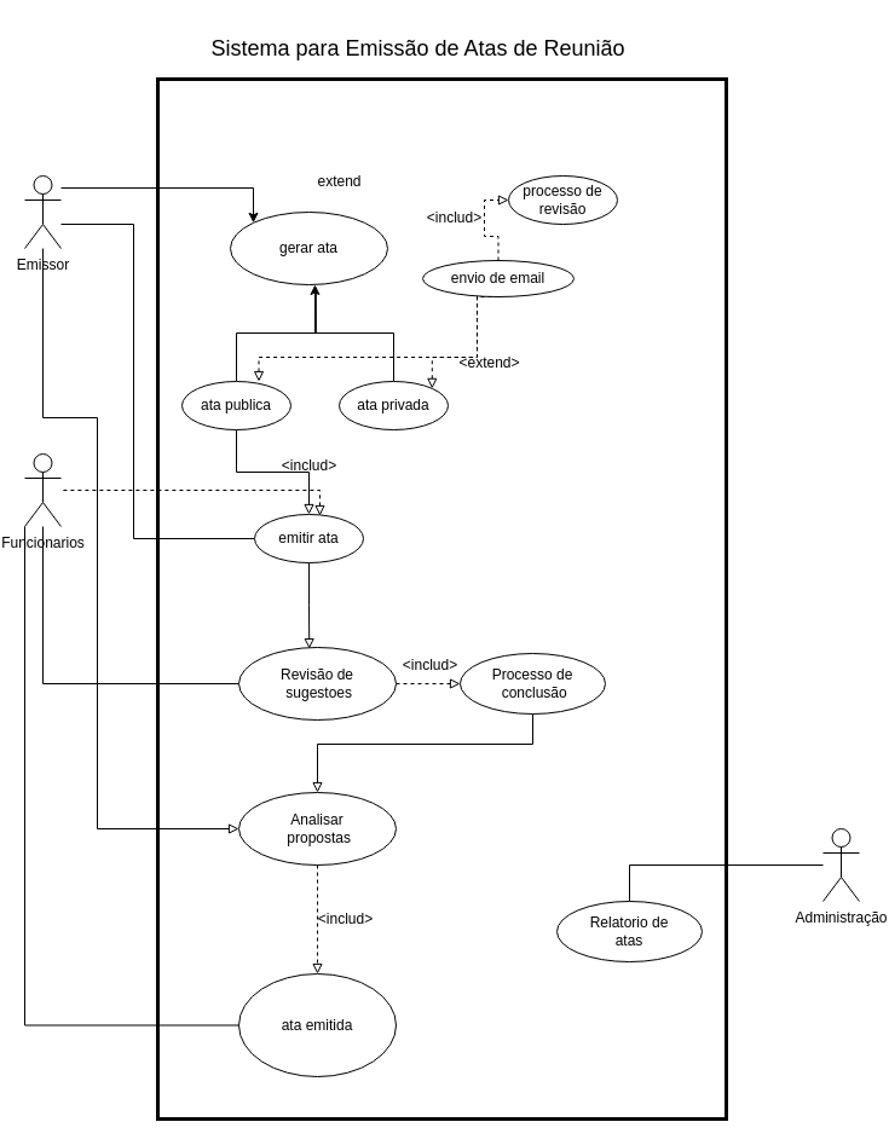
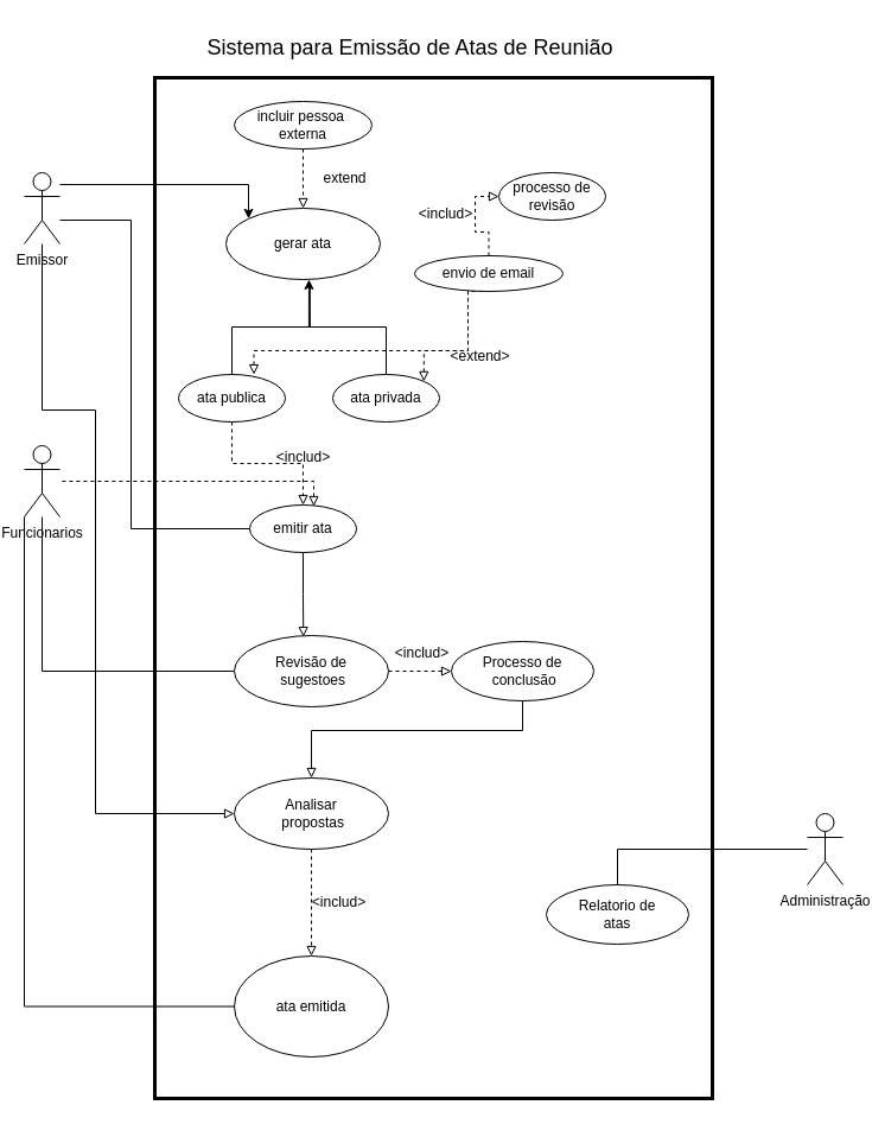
  <mxCell id="0" />
  <mxCell id="1" parent="0" />
  <mxCell id="2" style="edgeStyle=orthogonalEdgeStyle;rounded=0;orthogonalLoop=1;jettySize=auto;html=1;entryX=0;entryY=0.5;entryDx=0;entryDy=0;startArrow=none;startFill=0;endArrow=none;endFill=0;" edge="1" parent="1" source="4" target="32"><mxGeometry relative="1" as="geometry"><Array as="points"><mxPoint x="35" y="565" /></Array></mxGeometry></mxCell>
  <mxCell id="3" style="edgeStyle=orthogonalEdgeStyle;rounded=0;orthogonalLoop=1;jettySize=auto;html=1;startArrow=none;startFill=0;endArrow=none;endFill=0;entryX=0;entryY=0.5;entryDx=0;entryDy=0;exitX=0;exitY=1;exitDx=0;exitDy=0;exitPerimeter=0;" edge="1" parent="1" source="4" target="38"><mxGeometry relative="1" as="geometry"><mxPoint x="20" y="575" as="targetPoint" /></mxGeometry></mxCell>
  <mxCell id="4" value="Funcionarios" style="shape=umlActor;verticalLabelPosition=bottom;verticalAlign=top;html=1;outlineConnect=0;" vertex="1" parent="1"><mxGeometry x="20" y="375" width="30" height="60" as="geometry" /></mxCell>
  <mxCell id="5" style="edgeStyle=orthogonalEdgeStyle;rounded=0;orthogonalLoop=1;jettySize=auto;html=1;entryX=0;entryY=0;entryDx=0;entryDy=0;endArrow=classic;endFill=1;" edge="1" parent="1" source="8" target="9"><mxGeometry relative="1" as="geometry"><Array as="points"><mxPoint x="209" y="155" /></Array></mxGeometry></mxCell>
  <mxCell id="6" style="edgeStyle=orthogonalEdgeStyle;rounded=0;orthogonalLoop=1;jettySize=auto;html=1;entryX=0;entryY=0.5;entryDx=0;entryDy=0;startArrow=none;startFill=0;endArrow=none;endFill=0;" edge="1" parent="1" target="20"><mxGeometry relative="1" as="geometry"><mxPoint x="50" y="185" as="sourcePoint" /><Array as="points"><mxPoint x="110" y="185" /><mxPoint x="110" y="445" /></Array></mxGeometry></mxCell>
  <mxCell id="7" style="edgeStyle=orthogonalEdgeStyle;rounded=0;orthogonalLoop=1;jettySize=auto;html=1;entryX=0;entryY=0.5;entryDx=0;entryDy=0;startArrow=none;startFill=0;endArrow=block;endFill=0;" edge="1" parent="1" source="8" target="37"><mxGeometry relative="1" as="geometry"><Array as="points"><mxPoint x="35" y="345" /><mxPoint x="80" y="345" /><mxPoint x="80" y="685" /></Array></mxGeometry></mxCell>
  <mxCell id="8" value="Emissor" style="shape=umlActor;verticalLabelPosition=bottom;verticalAlign=top;html=1;outlineConnect=0;" vertex="1" parent="1"><mxGeometry x="20" y="145" width="30" height="60" as="geometry" /></mxCell>
  <mxCell id="9" value="gerar ata" style="ellipse;whiteSpace=wrap;html=1;" vertex="1" parent="1"><mxGeometry x="190" y="175" width="130" height="60" as="geometry" /></mxCell>
  <mxCell id="10" style="edgeStyle=orthogonalEdgeStyle;rounded=0;orthogonalLoop=1;jettySize=auto;html=1;entryX=0.545;entryY=1.045;entryDx=0;entryDy=0;entryPerimeter=0;endArrow=none;endFill=0;" edge="1" parent="1" source="12" target="9"><mxGeometry relative="1" as="geometry" /></mxCell>
- <mxCell id="11" style="edgeStyle=orthogonalEdgeStyle;rounded=0;orthogonalLoop=1;jettySize=auto;html=1;exitX=0.5;exitY=1;exitDx=0;exitDy=0;dashed=0;startArrow=none;startFill=0;endArrow=block;endFill=0;entryX=0.5;entryY=0;entryDx=0;entryDy=0;" edge="1" parent="1" source="12" target="20"><mxGeometry relative="1" as="geometry"><mxPoint x="260" y="425" as="targetPoint" /></mxGeometry></mxCell>
+ <mxCell id="11" style="edgeStyle=orthogonalEdgeStyle;rounded=0;orthogonalLoop=1;jettySize=auto;html=1;exitX=0.5;exitY=1;exitDx=0;exitDy=0;dashed=1;startArrow=none;startFill=0;endArrow=block;endFill=0;entryX=0.5;entryY=0;entryDx=0;entryDy=0;" edge="1" parent="1" source="12" target="20"><mxGeometry relative="1" as="geometry"><mxPoint x="260" y="425" as="targetPoint" /></mxGeometry></mxCell>
  <mxCell id="12" value="ata publica" style="ellipse;whiteSpace=wrap;html=1;" vertex="1" parent="1"><mxGeometry x="150" y="315" width="90" height="40" as="geometry" /></mxCell>
  <mxCell id="13" style="edgeStyle=orthogonalEdgeStyle;rounded=0;orthogonalLoop=1;jettySize=auto;html=1;entryX=0.538;entryY=1;entryDx=0;entryDy=0;entryPerimeter=0;endArrow=classic;endFill=1;" edge="1" parent="1" source="15" target="9"><mxGeometry relative="1" as="geometry" /></mxCell>
  <mxCell id="14" style="edgeStyle=orthogonalEdgeStyle;rounded=0;orthogonalLoop=1;jettySize=auto;html=1;dashed=1;startArrow=block;startFill=0;endArrow=none;endFill=0;entryX=0.5;entryY=1;entryDx=0;entryDy=0;exitX=1;exitY=0;exitDx=0;exitDy=0;" edge="1" parent="1" source="15" target="28"><mxGeometry relative="1" as="geometry"><mxPoint x="400" y="255" as="targetPoint" /><Array as="points"><mxPoint x="357" y="295" /><mxPoint x="394" y="295" /></Array></mxGeometry></mxCell>
  <mxCell id="15" value="ata privada" style="ellipse;whiteSpace=wrap;html=1;" vertex="1" parent="1"><mxGeometry x="280" y="315" width="90" height="40" as="geometry" /></mxCell>
  <mxCell id="16" style="edgeStyle=orthogonalEdgeStyle;rounded=0;orthogonalLoop=1;jettySize=auto;html=1;entryX=0.5;entryY=0;entryDx=0;entryDy=0;startArrow=none;startFill=0;endArrow=none;endFill=0;" edge="1" parent="1" source="17" target="40"><mxGeometry relative="1" as="geometry" /></mxCell>
  <mxCell id="17" value="Administração" style="shape=umlActor;verticalLabelPosition=bottom;verticalAlign=top;html=1;outlineConnect=0;" vertex="1" parent="1"><mxGeometry x="680" y="685" width="30" height="60" as="geometry" /></mxCell>
  <mxCell id="18" style="edgeStyle=orthogonalEdgeStyle;rounded=0;orthogonalLoop=1;jettySize=auto;html=1;dashed=1;startArrow=block;startFill=0;endArrow=none;endFill=0;exitX=0.6;exitY=0.025;exitDx=0;exitDy=0;exitPerimeter=0;" edge="1" parent="1" source="20" target="4"><mxGeometry relative="1" as="geometry" /></mxCell>
  <mxCell id="19" style="edgeStyle=orthogonalEdgeStyle;rounded=0;orthogonalLoop=1;jettySize=auto;html=1;entryX=0.448;entryY=0.018;entryDx=0;entryDy=0;entryPerimeter=0;startArrow=none;startFill=0;endArrow=block;endFill=0;" edge="1" parent="1" source="20" target="32"><mxGeometry relative="1" as="geometry" /></mxCell>
  <mxCell id="20" value="emitir ata" style="ellipse;whiteSpace=wrap;html=1;" vertex="1" parent="1"><mxGeometry x="210" y="425" width="90" height="40" as="geometry" /></mxCell>
  <mxCell id="21" value="&amp;lt;includ&amp;gt;" style="text;html=1;align=center;verticalAlign=middle;resizable=0;points=[];autosize=1;strokeColor=none;fillColor=none;" vertex="1" parent="1"><mxGeometry x="220" y="370" width="70" height="30" as="geometry" /></mxCell>
- <mxCell id="24" value="extend" style="text;html=1;align=center;verticalAlign=middle;resizable=0;points=[];autosize=1;strokeColor=none;fillColor=none;" vertex="1" parent="1"><mxGeometry x="250" y="135" width="60" height="30" as="geometry" /></mxCell>
+ <mxCell id="22" style="edgeStyle=orthogonalEdgeStyle;rounded=0;orthogonalLoop=1;jettySize=auto;html=1;exitX=0.5;exitY=1;exitDx=0;exitDy=0;entryX=0.5;entryY=0;entryDx=0;entryDy=0;startArrow=none;startFill=0;endArrow=block;endFill=0;dashed=1;" edge="1" parent="1" source="23" target="9"><mxGeometry relative="1" as="geometry" /></mxCell>
+ <mxCell id="23" value="incluir pessoa&amp;nbsp;&lt;br&gt;externa" style="ellipse;whiteSpace=wrap;html=1;" vertex="1" parent="1"><mxGeometry x="197" y="85" width="116" height="40" as="geometry" /></mxCell>
+ <mxCell id="24" value="extend" style="text;html=1;align=center;verticalAlign=middle;resizable=0;points=[];autosize=1;strokeColor=none;fillColor=none;" vertex="1" parent="1"><mxGeometry x="260" y="135" width="60" height="30" as="geometry" /></mxCell>
  <mxCell id="25" value="processo de revisão" style="ellipse;whiteSpace=wrap;html=1;" vertex="1" parent="1"><mxGeometry x="420" y="145" width="90" height="40" as="geometry" /></mxCell>
  <mxCell id="26" style="edgeStyle=orthogonalEdgeStyle;rounded=0;orthogonalLoop=1;jettySize=auto;html=1;entryX=0.706;entryY=0.001;entryDx=0;entryDy=0;dashed=1;startArrow=none;startFill=0;endArrow=block;endFill=0;entryPerimeter=0;" edge="1" parent="1" source="28" target="12"><mxGeometry relative="1" as="geometry"><Array as="points"><mxPoint x="394" y="295" /><mxPoint x="214" y="295" /></Array></mxGeometry></mxCell>
  <mxCell id="27" style="edgeStyle=orthogonalEdgeStyle;rounded=0;orthogonalLoop=1;jettySize=auto;html=1;entryX=0;entryY=0.5;entryDx=0;entryDy=0;dashed=1;startArrow=none;startFill=0;endArrow=block;endFill=0;" edge="1" parent="1" source="28" target="25"><mxGeometry relative="1" as="geometry" /></mxCell>
  <mxCell id="28" value="envio de email" style="ellipse;whiteSpace=wrap;html=1;" vertex="1" parent="1"><mxGeometry x="349" y="215" width="125" height="30" as="geometry" /></mxCell>
  <mxCell id="29" value="&amp;lt;extend&amp;gt;" style="text;html=1;align=center;verticalAlign=middle;resizable=0;points=[];autosize=1;strokeColor=none;fillColor=none;" vertex="1" parent="1"><mxGeometry x="369" y="285" width="70" height="30" as="geometry" /></mxCell>
  <mxCell id="30" value="&amp;lt;includ&amp;gt;" style="text;html=1;align=center;verticalAlign=middle;resizable=0;points=[];autosize=1;strokeColor=none;fillColor=none;" vertex="1" parent="1"><mxGeometry x="340" y="165" width="70" height="30" as="geometry" /></mxCell>
  <mxCell id="31" style="edgeStyle=orthogonalEdgeStyle;rounded=0;orthogonalLoop=1;jettySize=auto;html=1;entryX=0;entryY=0.5;entryDx=0;entryDy=0;startArrow=none;startFill=0;endArrow=block;endFill=0;dashed=1;" edge="1" parent="1" source="32" target="34"><mxGeometry relative="1" as="geometry" /></mxCell>
  <mxCell id="32" value="Revisão de&lt;br&gt;&amp;nbsp;sugestoes" style="ellipse;whiteSpace=wrap;html=1;" vertex="1" parent="1"><mxGeometry x="197" y="535" width="130" height="60" as="geometry" /></mxCell>
  <mxCell id="33" style="edgeStyle=orthogonalEdgeStyle;rounded=0;orthogonalLoop=1;jettySize=auto;html=1;entryX=0.5;entryY=0;entryDx=0;entryDy=0;startArrow=none;startFill=0;endArrow=block;endFill=0;" edge="1" parent="1" source="34" target="37"><mxGeometry relative="1" as="geometry"><Array as="points"><mxPoint x="440" y="615" /><mxPoint x="262" y="615" /></Array></mxGeometry></mxCell>
  <mxCell id="34" value="Processo de&lt;br&gt;&amp;nbsp;conclusão" style="ellipse;whiteSpace=wrap;html=1;" vertex="1" parent="1"><mxGeometry x="380" y="540" width="120" height="50" as="geometry" /></mxCell>
  <mxCell id="35" value="&amp;lt;includ&amp;gt;" style="text;html=1;align=center;verticalAlign=middle;resizable=0;points=[];autosize=1;strokeColor=none;fillColor=none;" vertex="1" parent="1"><mxGeometry x="320" y="535" width="70" height="30" as="geometry" /></mxCell>
  <mxCell id="36" style="edgeStyle=orthogonalEdgeStyle;rounded=0;orthogonalLoop=1;jettySize=auto;html=1;startArrow=none;startFill=0;endArrow=block;endFill=0;dashed=1;" edge="1" parent="1" source="37" target="38"><mxGeometry relative="1" as="geometry" /></mxCell>
  <mxCell id="37" value="Analisar&lt;br&gt;&amp;nbsp;propostas" style="ellipse;whiteSpace=wrap;html=1;" vertex="1" parent="1"><mxGeometry x="197" y="655" width="130" height="60" as="geometry" /></mxCell>
  <mxCell id="38" value="ata emitida" style="ellipse;whiteSpace=wrap;html=1;" vertex="1" parent="1"><mxGeometry x="197" y="805" width="130" height="85" as="geometry" /></mxCell>
  <mxCell id="39" value="&amp;lt;includ&amp;gt;" style="text;html=1;align=center;verticalAlign=middle;resizable=0;points=[];autosize=1;strokeColor=none;fillColor=none;" vertex="1" parent="1"><mxGeometry x="250" y="745" width="70" height="30" as="geometry" /></mxCell>
  <mxCell id="40" value="Relatorio de&lt;br&gt;atas" style="ellipse;whiteSpace=wrap;html=1;" vertex="1" parent="1"><mxGeometry x="460" y="745" width="120" height="50" as="geometry" /></mxCell>
  <mxCell id="41" value="" style="rounded=0;whiteSpace=wrap;html=1;gradientColor=none;fillColor=none;strokeWidth=3;" vertex="1" parent="1"><mxGeometry x="130" y="65" width="470" height="860" as="geometry" /></mxCell>
  <mxCell id="42" value="&lt;font style=&quot;font-size: 18px;&quot;&gt;Sistema para Emissão de Atas de Reunião&lt;/font&gt;" style="text;html=1;align=center;verticalAlign=middle;resizable=0;points=[];autosize=1;strokeColor=none;fillColor=none;" vertex="1" parent="1"><mxGeometry x="160" y="20" width="370" height="40" as="geometry" /></mxCell>
